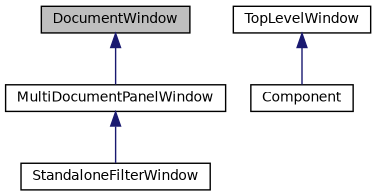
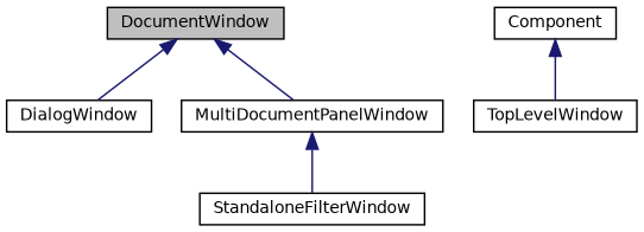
  digraph {
    node [color=black fontname=Helvetica fontsize=10 shape=record]
    edge [color=midnightblue dir=back fontname=Helvetica fontsize=10 labelfontname=Helvetica labelfontsize=10 style=solid]
    n1 [fillcolor=grey75 fontcolor=black height=0.2 label=DocumentWindow style=filled width=0.4]
+   n2 [height=0.2 label=DialogWindow width=0.4]
    n3 [height=0.2 label=MultiDocumentPanelWindow width=0.4]
    n4 [height=0.2 label=StandaloneFilterWindow width=0.4]
    n5 [height=0.2 label=TopLevelWindow width=0.4]
    n6 [height=0.2 label=Component width=0.4]
+   n1 -> n2
    n1 -> n3
    n3 -> n4
-   n5 -> n6
+   n6 -> n5
  }
